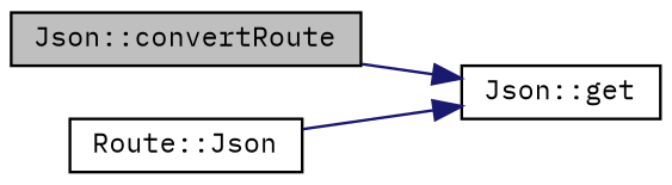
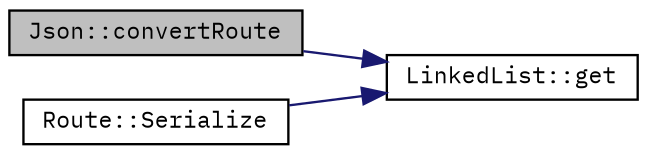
  digraph {
    fontname="IBM Plex Mono"
    rankdir=LR
    node [color=black fillcolor=white fontname="IBM Plex Mono" fontsize=10 shape=record style=filled]
    edge [color=midnightblue fontname="IBM Plex Mono" fontsize=10 labelfontname=Helvetica labelfontsize=10 style=solid]
    n1 [fillcolor=grey75 fontcolor=black height=0.2 label="Json::convertRoute" width=0.4]
-   n2 [height=0.2 label="Json::get" width=0.4]
-   n3 [height=0.2 label="Route::Json" width=0.4]
+   n2 [height=0.2 label="LinkedList::get" width=0.4]
+   n3 [height=0.2 label="Route::Serialize" width=0.4]
    n1 -> n2
    n3 -> n2
  }
